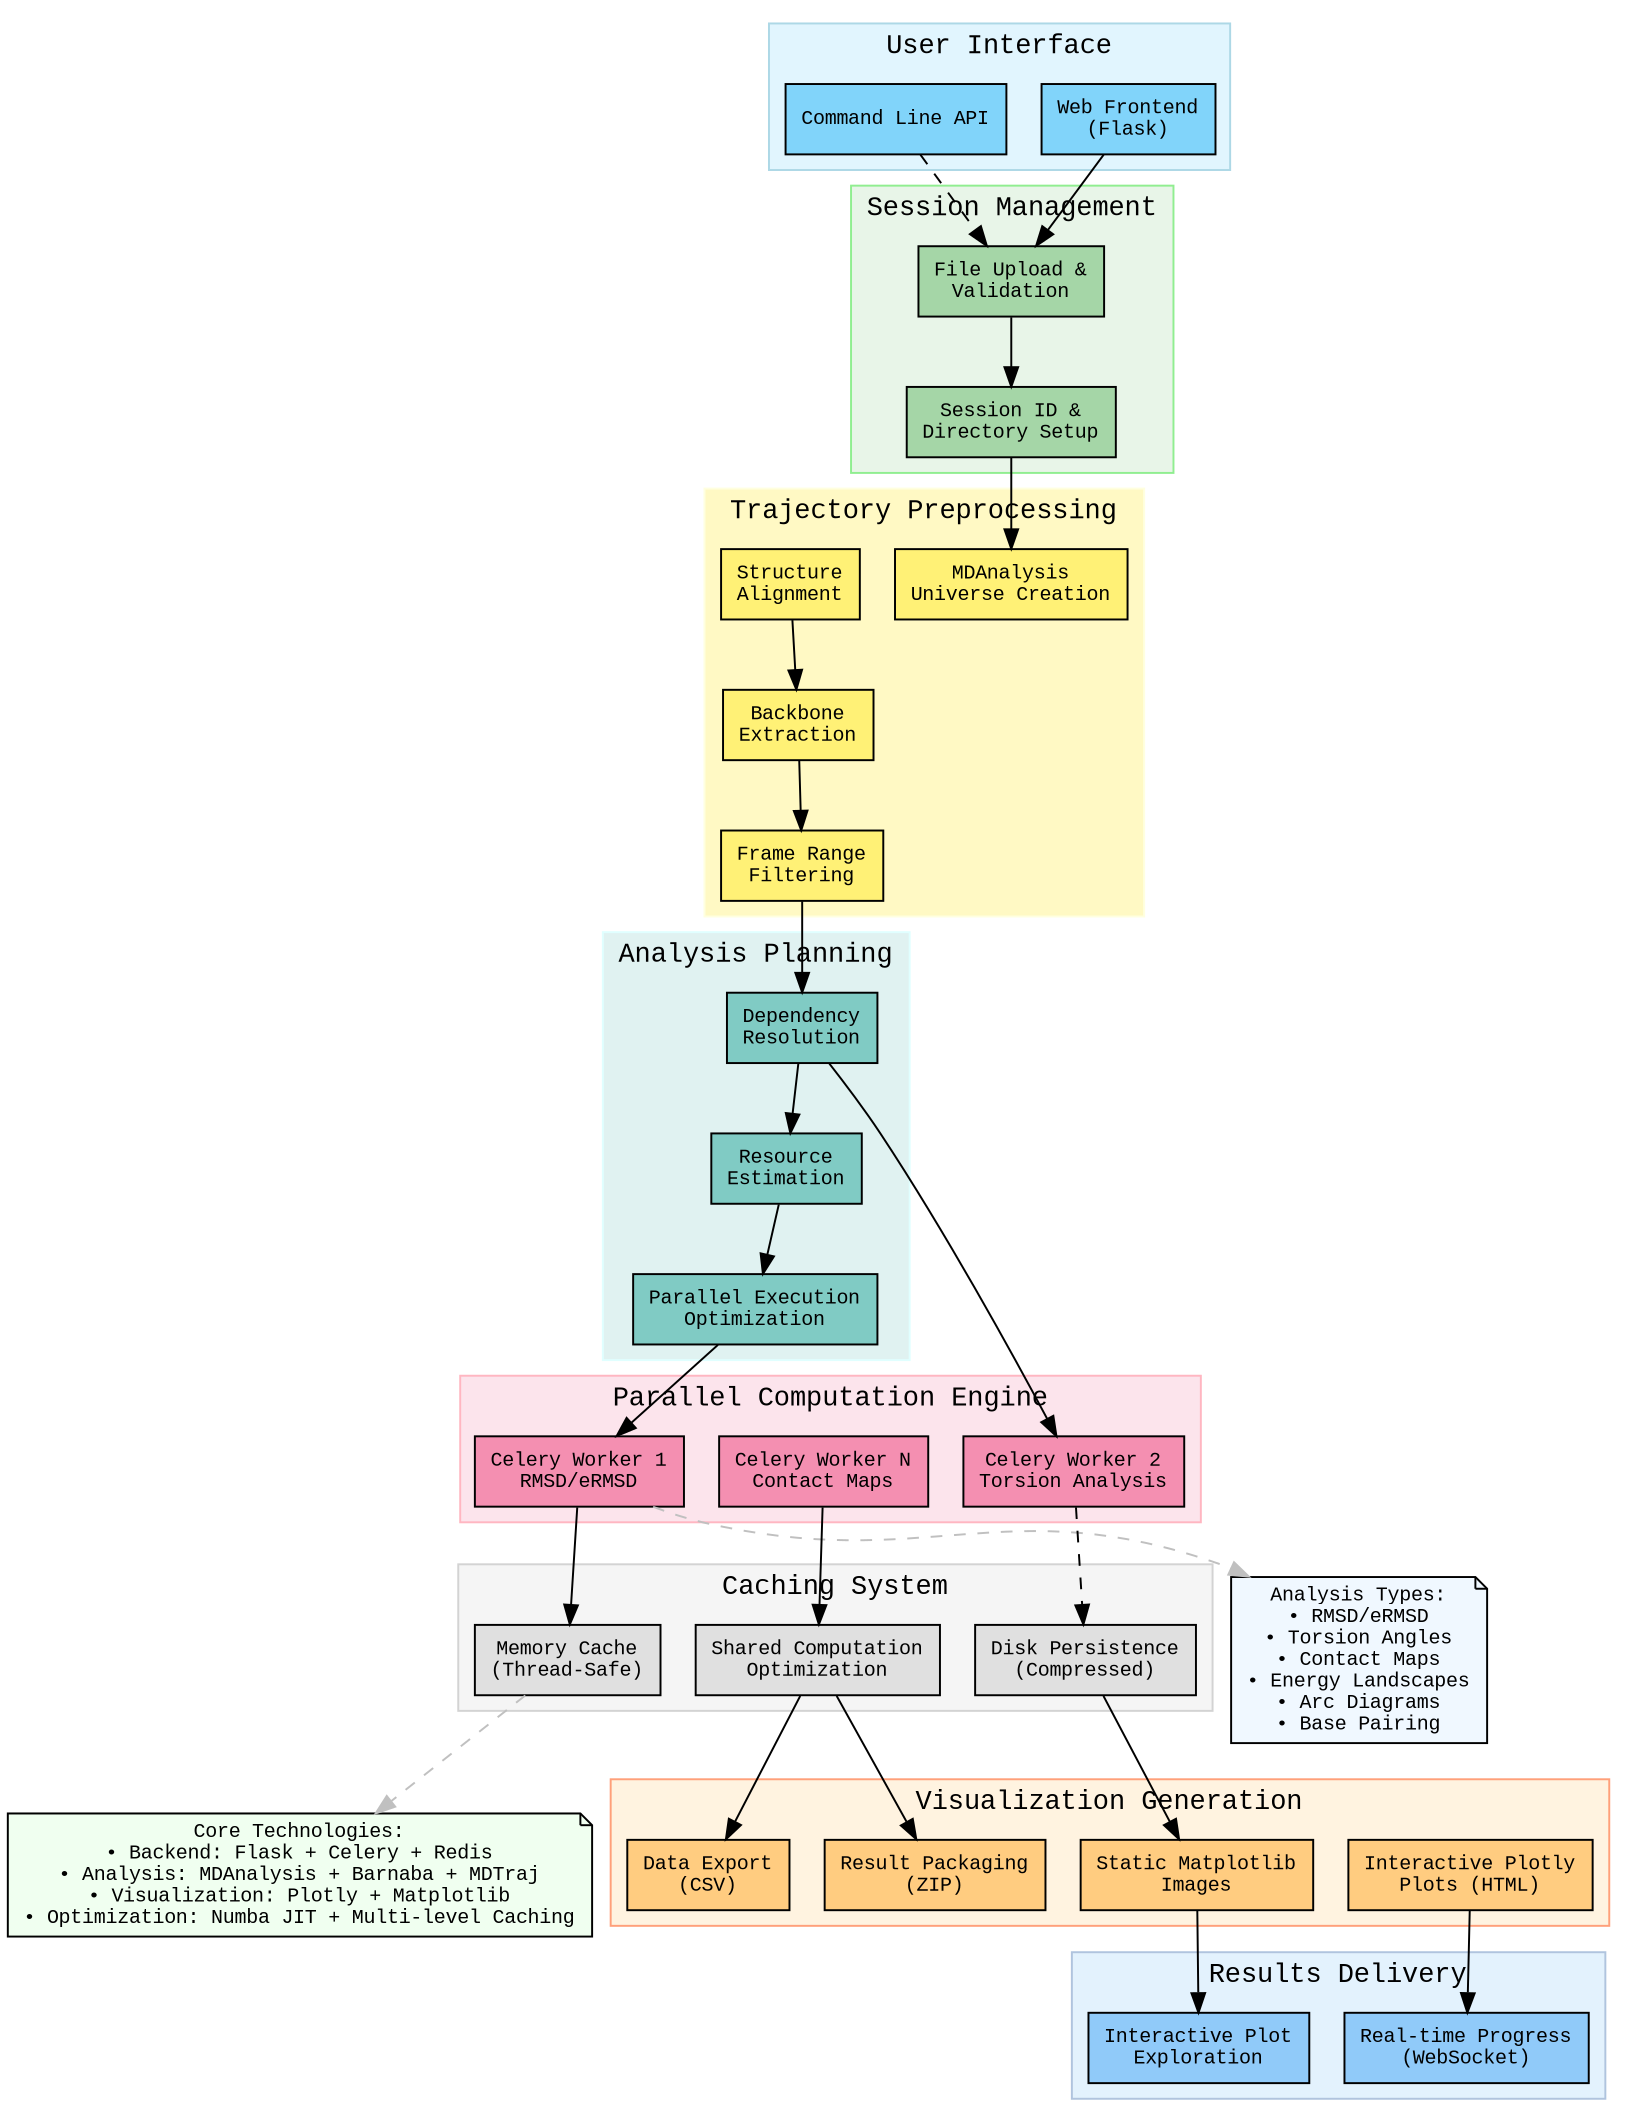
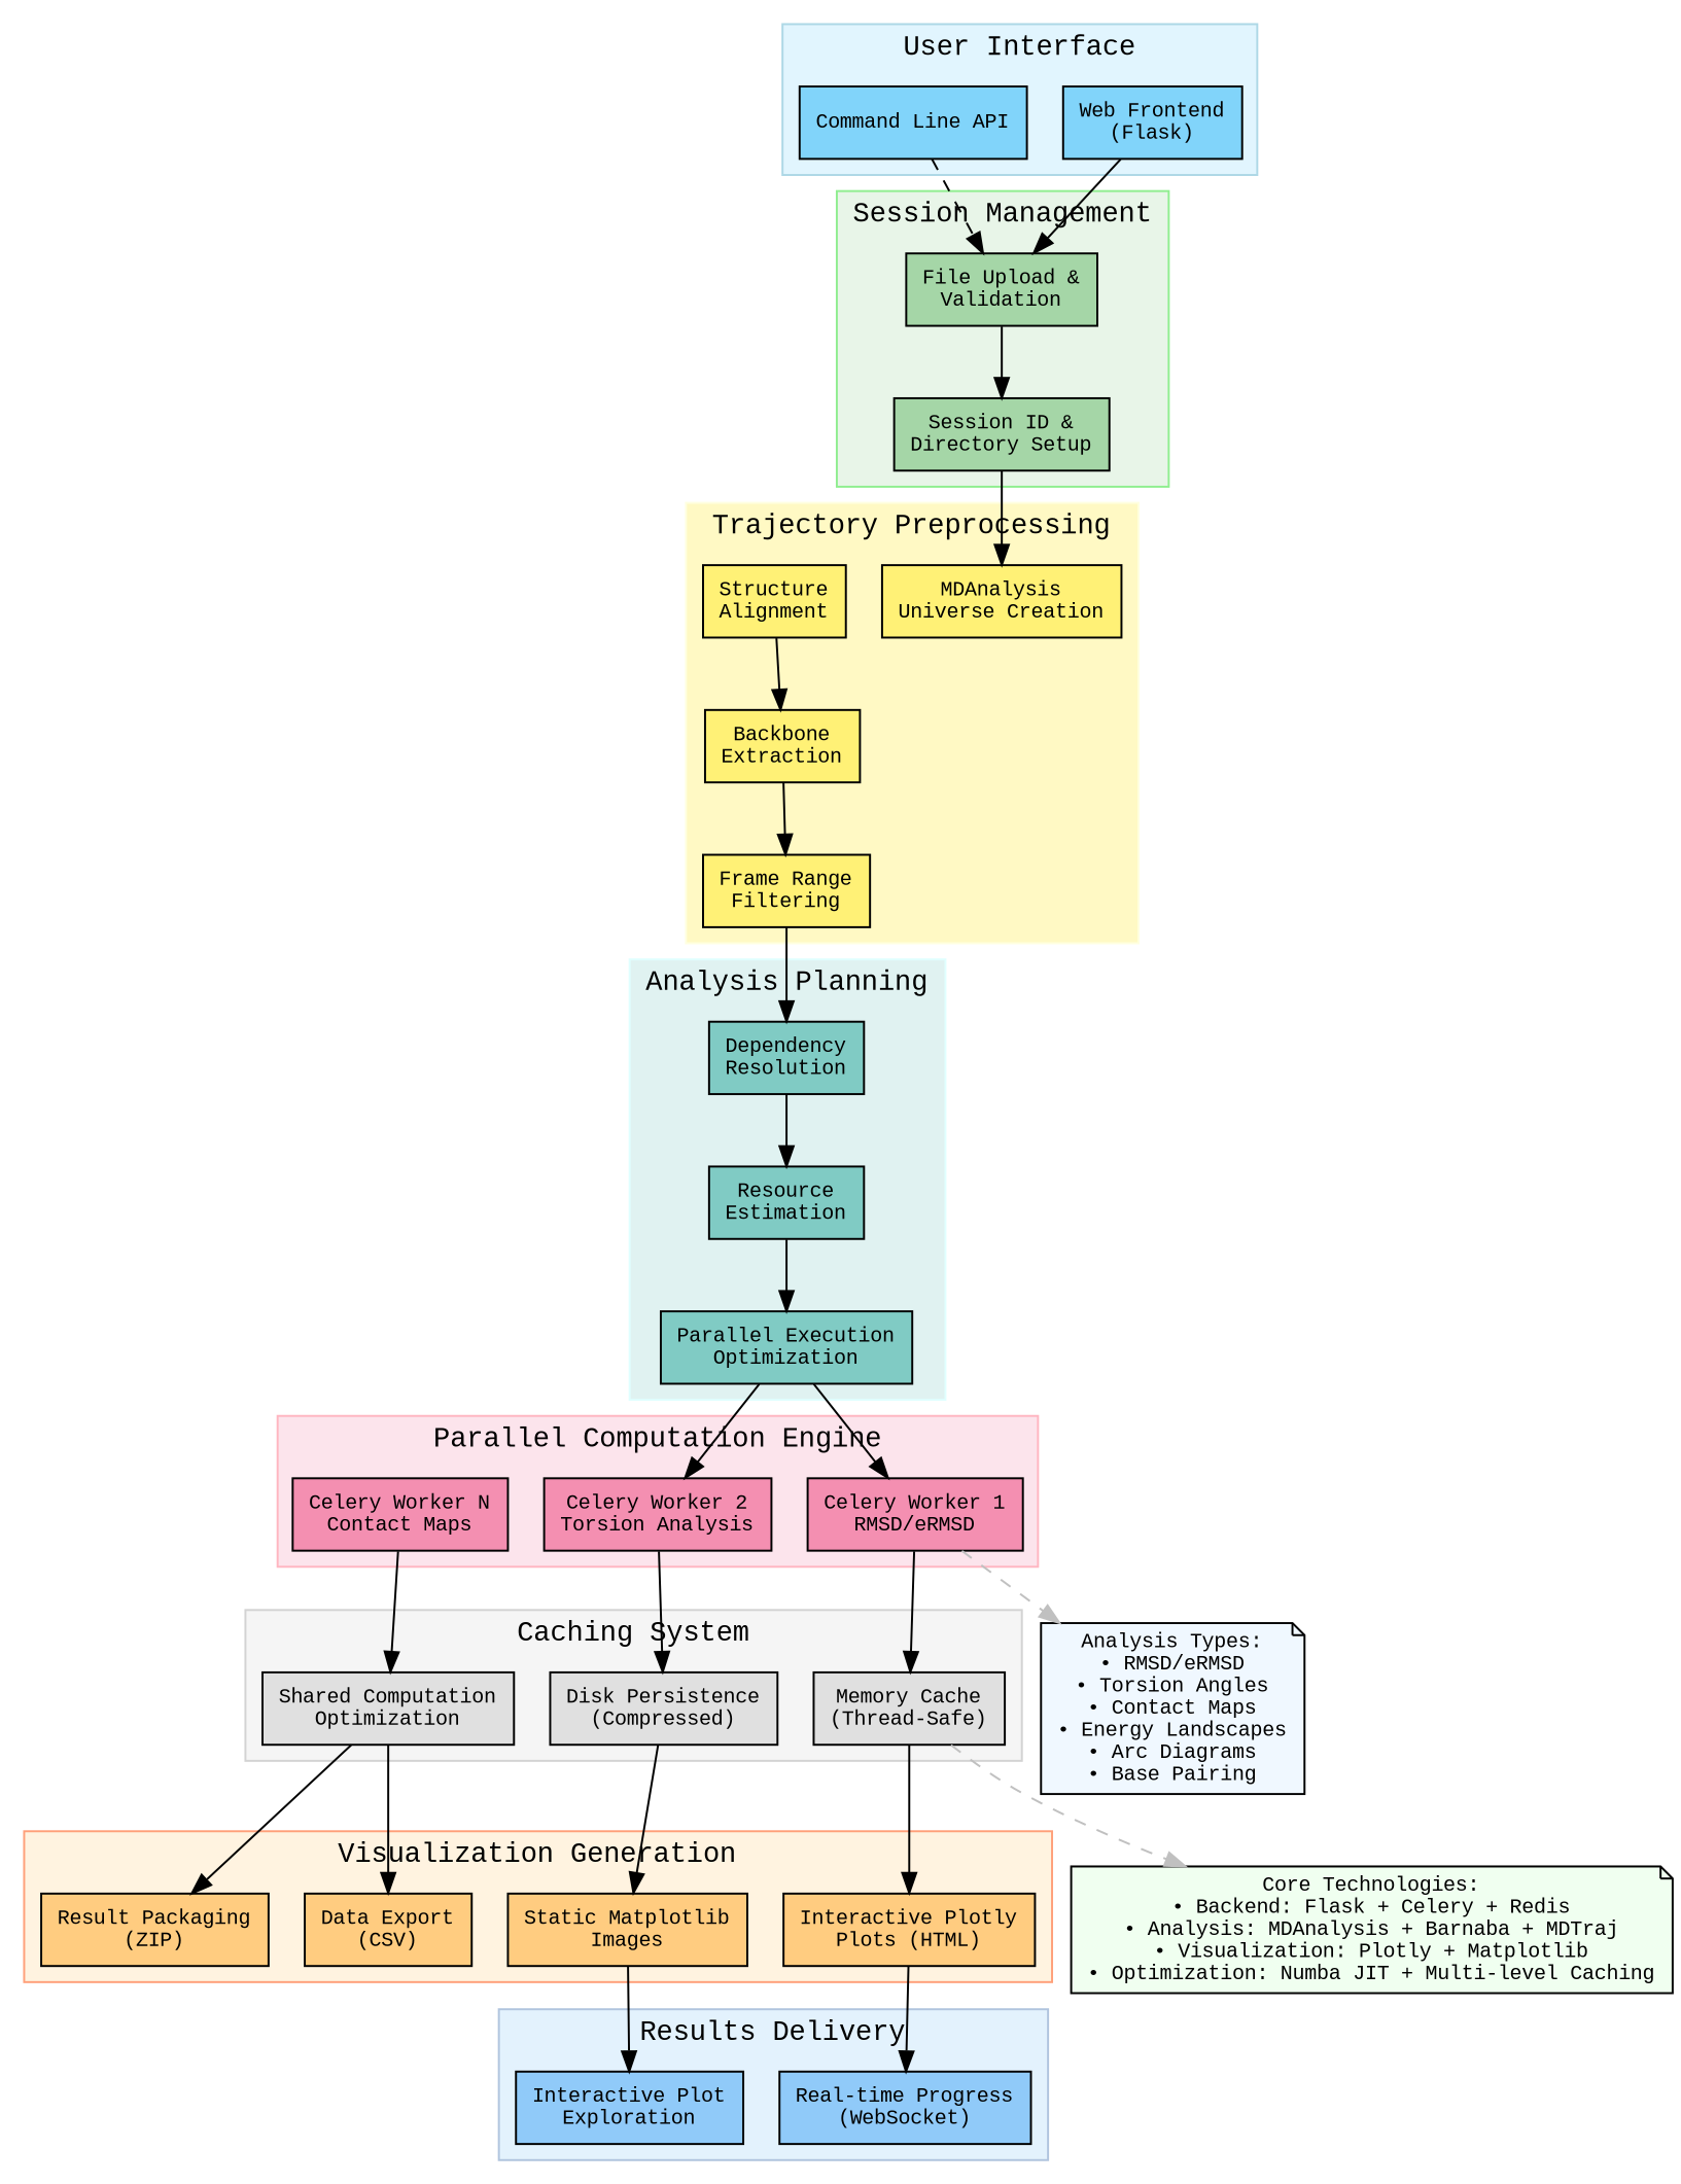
  digraph {
    fontname="Liberation Mono"
    rankdir=TB
    node [fillcolor="#fff176" fontname="Liberation Mono" fontsize=10 shape=box style=filled]
    edge [fontname="Liberation Mono" fontsize=8]
    n1 [fillcolor="#81d4fa" label="Web Frontend\n(Flask)"]
    n2 [fillcolor="#81d4fa" label="Command Line API"]
    n3 [fillcolor="#a5d6a7" label="File Upload &\nValidation"]
    n4 [fillcolor="#a5d6a7" label="Session ID &\nDirectory Setup"]
    n5 [label="MDAnalysis\nUniverse Creation"]
    n6 [label="Structure\nAlignment"]
    n7 [label="Backbone\nExtraction"]
    n8 [label="Frame Range\nFiltering"]
    n9 [fillcolor="#80cbc4" label="Dependency\nResolution"]
    n10 [fillcolor="#80cbc4" label="Resource\nEstimation"]
    n11 [fillcolor="#80cbc4" label="Parallel Execution\nOptimization"]
    n12 [fillcolor="#f48fb1" label="Celery Worker 1\nRMSD/eRMSD"]
    n13 [fillcolor="#f48fb1" label="Celery Worker 2\nTorsion Analysis"]
    n14 [fillcolor="#f48fb1" label="Celery Worker N\nContact Maps"]
    n15 [fillcolor="#e0e0e0" label="Memory Cache\n(Thread-Safe)"]
    n16 [fillcolor="#e0e0e0" label="Disk Persistence\n(Compressed)"]
    n17 [fillcolor="#e0e0e0" label="Shared Computation\nOptimization"]
    n18 [fillcolor="#ffcc80" label="Interactive Plotly\nPlots (HTML)"]
    n19 [fillcolor="#ffcc80" label="Static Matplotlib\nImages"]
    n20 [fillcolor="#ffcc80" label="Data Export\n(CSV)"]
    n21 [fillcolor="#ffcc80" label="Result Packaging\n(ZIP)"]
    n22 [fillcolor="#90caf9" label="Real-time Progress\n(WebSocket)"]
    n23 [fillcolor="#90caf9" label="Interactive Plot\nExploration"]
    n24 [fillcolor="#f0f8ff" label="Analysis Types:\n• RMSD/eRMSD\n• Torsion Angles\n• Contact Maps\n• Energy Landscapes\n• Arc Diagrams\n• Base Pairing" shape=note]
    n25 [fillcolor="#f0fff0" label="Core Technologies:\n• Backend: Flask + Celery + Redis\n• Analysis: MDAnalysis + Barnaba + MDTraj\n• Visualization: Plotly + Matplotlib\n• Optimization: Numba JIT + Multi-level Caching" shape=note]
    subgraph cluster_1 {
      color=lightblue
      fillcolor="#e1f5fe"
      label="User Interface"
      style=filled
      n1
      n2
    }
    subgraph cluster_2 {
      color=lightgreen
      fillcolor="#e8f5e8"
      label="Session Management"
      style=filled
      n3
      n4
    }
    subgraph cluster_3 {
      color=lightyellow
      fillcolor="#fff9c4"
      label="Trajectory Preprocessing"
      style=filled
      n5
      n6
      n7
      n8
    }
    subgraph cluster_4 {
      color=lightcyan
      fillcolor="#e0f2f1"
      label="Analysis Planning"
      style=filled
      n9
      n10
      n11
    }
    subgraph cluster_5 {
      color=lightpink
      fillcolor="#fce4ec"
      label="Parallel Computation Engine"
      style=filled
      n12
      n13
      n14
    }
    subgraph cluster_6 {
      color=lightgray
      fillcolor="#f5f5f5"
      label="Caching System"
      style=filled
      n15
      n16
      n17
    }
    subgraph cluster_7 {
      color=lightsalmon
      fillcolor="#fff3e0"
      label="Visualization Generation"
      style=filled
      n18
      n19
      n20
      n21
    }
    subgraph cluster_8 {
      color=lightsteelblue
      fillcolor="#e3f2fd"
      label="Results Delivery"
      style=filled
      n22
      n23
    }
    n1 -> n3
    n2 -> n3 [style=dashed]
    n3 -> n4
    n4 -> n5
    n6 -> n7
    n7 -> n8
    n8 -> n9
    n9 -> n10
    n10 -> n11
    n11 -> n12
-   n9 -> n13
+   n11 -> n13
    n12 -> n15
    n12 -> n24 [color=gray style=dashed]
-   n13 -> n16 [style=dashed]
+   n13 -> n16
    n14 -> n17
+   n15 -> n18
    n15 -> n25 [color=gray style=dashed]
    n16 -> n19
    n17 -> n20
    n17 -> n21
    n18 -> n22
    n19 -> n23
  }
